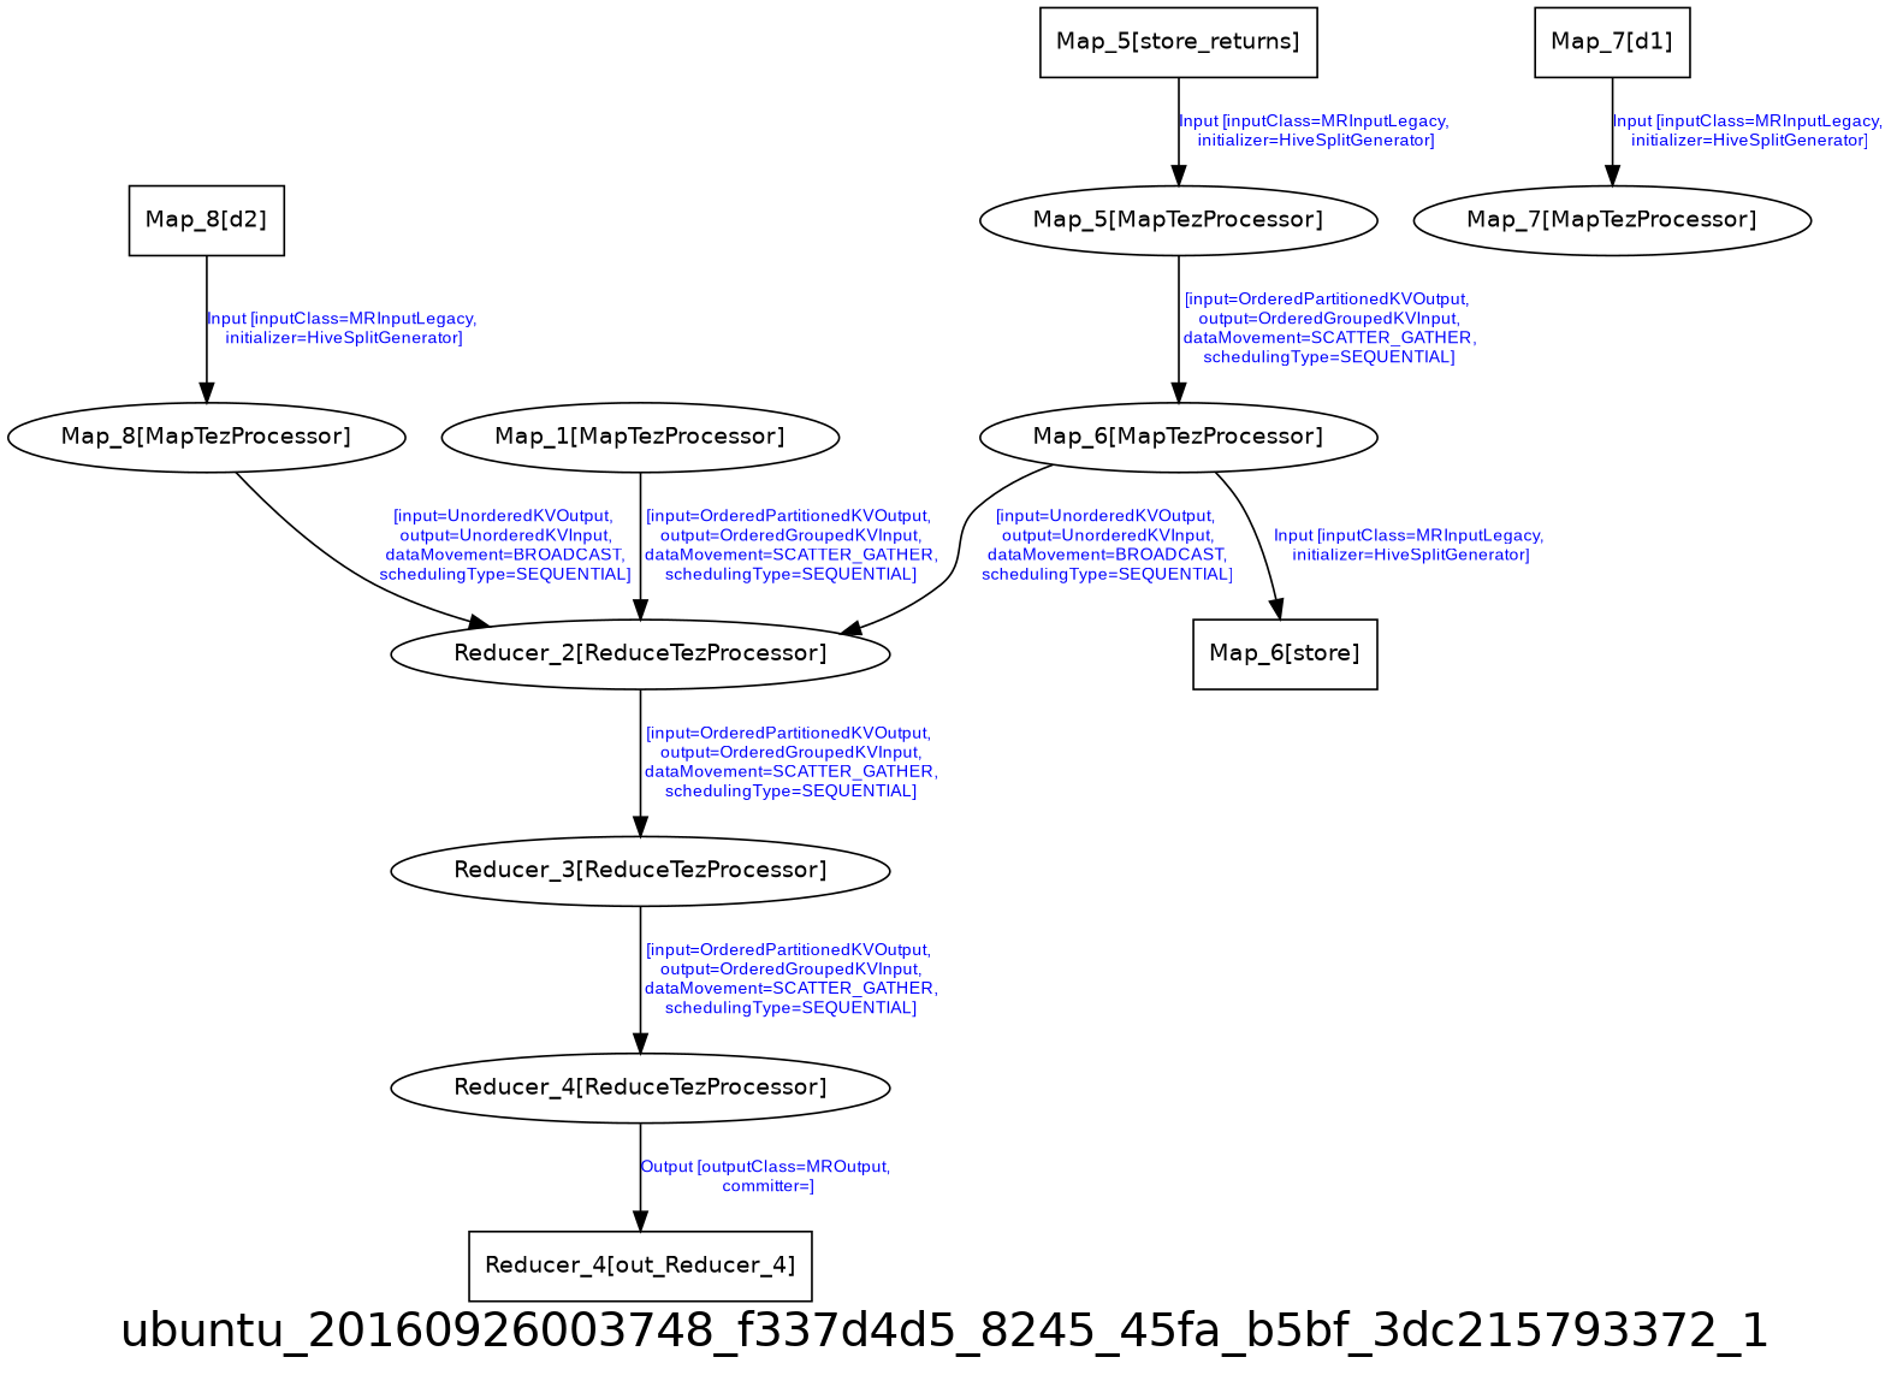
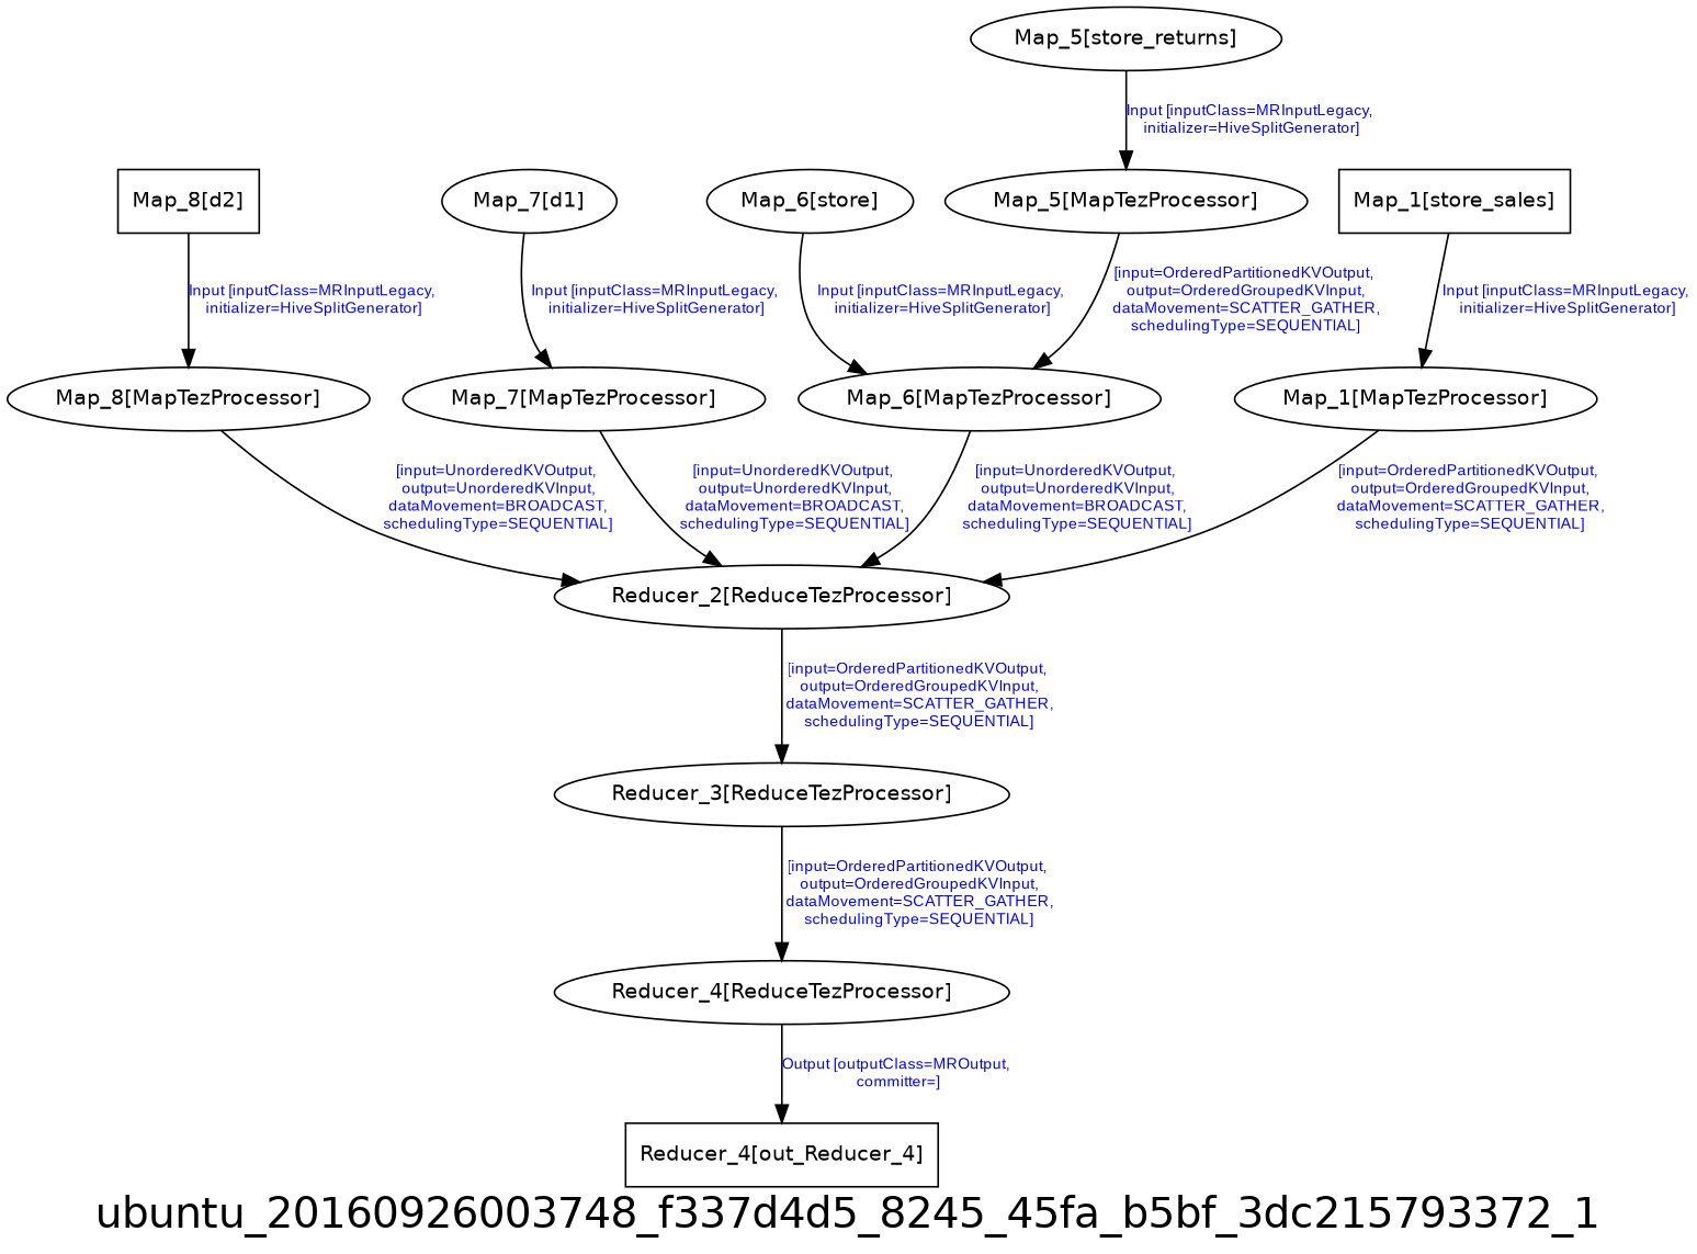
  digraph {
    fontname=Helvetica
    fontsize=24
    label=ubuntu_20160926003748_f337d4d5_8245_45fa_b5bf_3dc215793372_1
    node [fontname=Helvetica fontsize=12]
    edge [fontcolor=blue fontname=Arial fontsize=9]
    n1 [label="Reducer_3[ReduceTezProcessor]"]
    n2 [label="Reducer_4[ReduceTezProcessor]"]
    n3 [label="Reducer_4[out_Reducer_4]" shape=box]
    n4 [label="Map_8[d2]" shape=box]
    n5 [label="Map_8[MapTezProcessor]"]
    n6 [label="Reducer_2[ReduceTezProcessor]"]
-   n7 [label="Map_7[d1]" shape=box]
+   n7 [label="Map_7[d1]" shape=ellipse]
    n8 [label="Map_7[MapTezProcessor]"]
-   n9 [label="Map_6[store]" shape=box]
+   n9 [label="Map_6[store]" shape=ellipse]
    n10 [label="Map_6[MapTezProcessor]"]
-   n11 [label="Map_5[store_returns]" shape=box]
+   n11 [label="Map_5[store_returns]" shape=ellipse]
    n12 [label="Map_5[MapTezProcessor]"]
    n13 [label="Map_1[MapTezProcessor]"]
+   n14 [label="Map_1[store_sales]" shape=box]
    n1 -> n2 [label="[input=OrderedPartitionedKVOutput,\n output=OrderedGroupedKVInput,\n dataMovement=SCATTER_GATHER,\n schedulingType=SEQUENTIAL]"]
    n2 -> n3 [label="Output [outputClass=MROutput,\n committer=]"]
    n4 -> n5 [label="Input [inputClass=MRInputLegacy,\n initializer=HiveSplitGenerator]"]
    n5 -> n6 [label="[input=UnorderedKVOutput,\n output=UnorderedKVInput,\n dataMovement=BROADCAST,\n schedulingType=SEQUENTIAL]"]
    n6 -> n1 [label="[input=OrderedPartitionedKVOutput,\n output=OrderedGroupedKVInput,\n dataMovement=SCATTER_GATHER,\n schedulingType=SEQUENTIAL]"]
    n7 -> n8 [label="Input [inputClass=MRInputLegacy,\n initializer=HiveSplitGenerator]"]
-   n10 -> n9 [label="Input [inputClass=MRInputLegacy,\n initializer=HiveSplitGenerator]"]
+   n8 -> n6 [label="[input=UnorderedKVOutput,\n output=UnorderedKVInput,\n dataMovement=BROADCAST,\n schedulingType=SEQUENTIAL]"]
+   n9 -> n10 [label="Input [inputClass=MRInputLegacy,\n initializer=HiveSplitGenerator]"]
    n10 -> n6 [label="[input=UnorderedKVOutput,\n output=UnorderedKVInput,\n dataMovement=BROADCAST,\n schedulingType=SEQUENTIAL]"]
    n11 -> n12 [label="Input [inputClass=MRInputLegacy,\n initializer=HiveSplitGenerator]"]
    n12 -> n10 [label="[input=OrderedPartitionedKVOutput,\n output=OrderedGroupedKVInput,\n dataMovement=SCATTER_GATHER,\n schedulingType=SEQUENTIAL]"]
    n13 -> n6 [label="[input=OrderedPartitionedKVOutput,\n output=OrderedGroupedKVInput,\n dataMovement=SCATTER_GATHER,\n schedulingType=SEQUENTIAL]"]
+   n14 -> n13 [label="Input [inputClass=MRInputLegacy,\n initializer=HiveSplitGenerator]"]
  }
